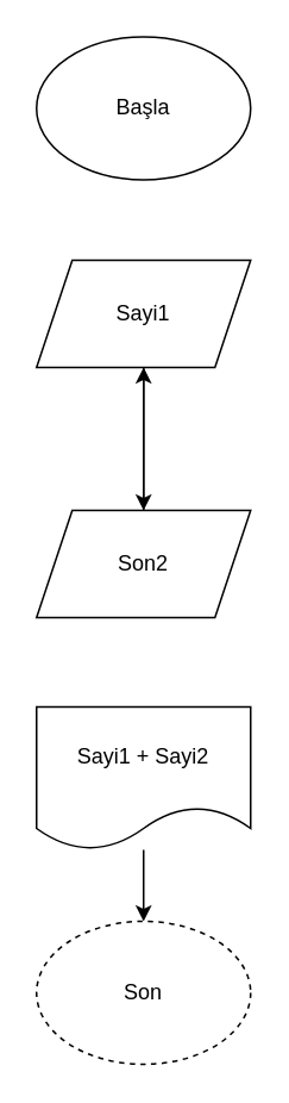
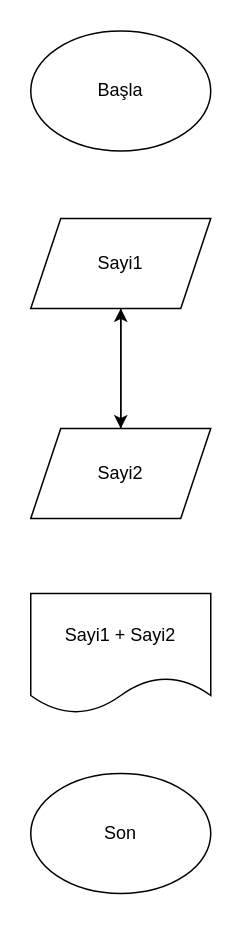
  <mxCell id="0" />
  <mxCell id="1" parent="0" />
  <mxCell id="2" value="Başla" style="ellipse;whiteSpace=wrap;html=1;" vertex="1" parent="1"><mxGeometry x="20" y="20" width="120" height="80" as="geometry" /></mxCell>
  <mxCell id="3" value="" style="edgeStyle=orthogonalEdgeStyle;rounded=0;orthogonalLoop=1;jettySize=auto;html=1;" edge="1" parent="1" source="4"><mxGeometry relative="1" as="geometry"><mxPoint x="80" y="285" as="targetPoint" /></mxGeometry></mxCell>
  <mxCell id="4" value="Sayi1" style="shape=parallelogram;perimeter=parallelogramPerimeter;whiteSpace=wrap;html=1;fixedSize=1;" vertex="1" parent="1"><mxGeometry x="20" y="145" width="120" height="60" as="geometry" /></mxCell>
  <mxCell id="5" value="" style="edgeStyle=orthogonalEdgeStyle;rounded=0;orthogonalLoop=1;jettySize=auto;html=1;" edge="1" parent="1" source="6" target="4"><mxGeometry relative="1" as="geometry" /></mxCell>
- <mxCell id="6" value="Son2" style="shape=parallelogram;perimeter=parallelogramPerimeter;whiteSpace=wrap;html=1;fixedSize=1;" vertex="1" parent="1"><mxGeometry x="20" y="285" width="120" height="60" as="geometry" /></mxCell>
- <mxCell id="7" value="" style="edgeStyle=orthogonalEdgeStyle;rounded=0;orthogonalLoop=1;jettySize=auto;html=1;" edge="1" parent="1" source="8" target="9"><mxGeometry relative="1" as="geometry" /></mxCell>
+ <mxCell id="6" value="Sayi2" style="shape=parallelogram;perimeter=parallelogramPerimeter;whiteSpace=wrap;html=1;fixedSize=1;" vertex="1" parent="1"><mxGeometry x="20" y="285" width="120" height="60" as="geometry" /></mxCell>
  <mxCell id="8" value="Sayi1 + Sayi2" style="shape=document;whiteSpace=wrap;html=1;boundedLbl=1;" vertex="1" parent="1"><mxGeometry x="20" y="395" width="120" height="80" as="geometry" /></mxCell>
- <mxCell id="9" value="Son" style="ellipse;whiteSpace=wrap;html=1;dashed=1;" vertex="1" parent="1"><mxGeometry x="20" y="515" width="120" height="80" as="geometry" /></mxCell>
+ <mxCell id="9" value="Son" style="ellipse;whiteSpace=wrap;html=1;" vertex="1" parent="1"><mxGeometry x="20" y="515" width="120" height="80" as="geometry" /></mxCell>
